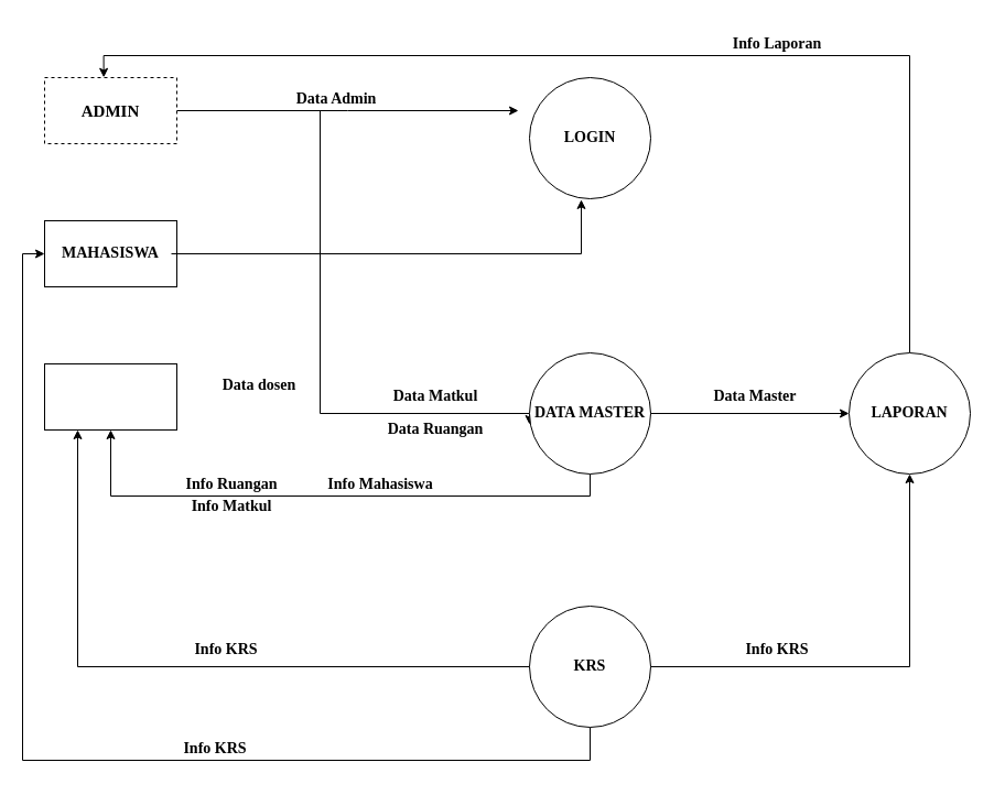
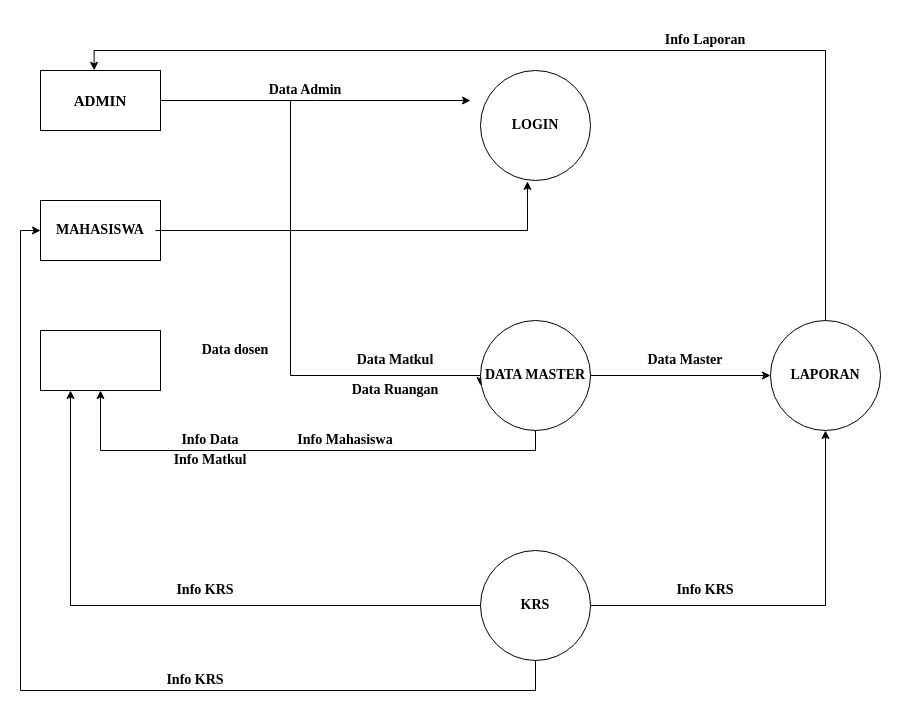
  <mxCell id="0" />
  <mxCell id="1" parent="0" />
  <mxCell id="2" style="edgeStyle=orthogonalEdgeStyle;rounded=0;orthogonalLoop=1;jettySize=auto;html=1;" edge="1" parent="1" source="4"><mxGeometry relative="1" as="geometry"><mxPoint x="470" y="100" as="targetPoint" /></mxGeometry></mxCell>
  <mxCell id="3" style="edgeStyle=orthogonalEdgeStyle;rounded=0;orthogonalLoop=1;jettySize=auto;html=1;entryX=0;entryY=0.75;entryDx=0;entryDy=0;" edge="1" parent="1" source="4" target="16"><mxGeometry relative="1" as="geometry"><Array as="points"><mxPoint x="290" y="100" /><mxPoint x="290" y="375" /><mxPoint x="480" y="375" /></Array></mxGeometry></mxCell>
- <mxCell id="4" value="&lt;b&gt;&lt;font face=&quot;Times New Roman&quot; style=&quot;font-size: 15px&quot;&gt;ADMIN&lt;/font&gt;&lt;/b&gt;" style="rounded=0;whiteSpace=wrap;html=1;dashed=1;" vertex="1" parent="1"><mxGeometry x="40" y="70" width="120" height="60" as="geometry" /></mxCell>
+ <mxCell id="4" value="&lt;b&gt;&lt;font face=&quot;Times New Roman&quot; style=&quot;font-size: 15px&quot;&gt;ADMIN&lt;/font&gt;&lt;/b&gt;" style="rounded=0;whiteSpace=wrap;html=1;" vertex="1" parent="1"><mxGeometry x="40" y="70" width="120" height="60" as="geometry" /></mxCell>
  <mxCell id="5" value="" style="rounded=0;whiteSpace=wrap;html=1;" vertex="1" parent="1"><mxGeometry x="40" y="200" width="120" height="60" as="geometry" /></mxCell>
  <mxCell id="6" value="" style="rounded=0;whiteSpace=wrap;html=1;" vertex="1" parent="1"><mxGeometry x="40" y="330" width="120" height="60" as="geometry" /></mxCell>
  <mxCell id="7" style="edgeStyle=orthogonalEdgeStyle;rounded=0;orthogonalLoop=1;jettySize=auto;html=1;entryX=0.427;entryY=1.008;entryDx=0;entryDy=0;entryPerimeter=0;" edge="1" parent="1" source="8" target="9"><mxGeometry relative="1" as="geometry" /></mxCell>
  <mxCell id="8" value="&lt;b&gt;&lt;font face=&quot;Times New Roman&quot; style=&quot;font-size: 14px&quot;&gt;MAHASISWA&lt;/font&gt;&lt;/b&gt;" style="text;html=1;strokeColor=none;fillColor=none;align=center;verticalAlign=middle;whiteSpace=wrap;rounded=0;" vertex="1" parent="1"><mxGeometry x="45" y="210" width="110" height="40" as="geometry" /></mxCell>
  <mxCell id="9" value="" style="ellipse;whiteSpace=wrap;html=1;aspect=fixed;" vertex="1" parent="1"><mxGeometry x="480" y="70" width="110" height="110" as="geometry" /></mxCell>
  <mxCell id="10" value="&lt;b&gt;&lt;font face=&quot;Times New Roman&quot; style=&quot;font-size: 14px&quot;&gt;LOGIN&lt;/font&gt;&lt;/b&gt;" style="text;html=1;strokeColor=none;fillColor=none;align=center;verticalAlign=middle;whiteSpace=wrap;rounded=0;" vertex="1" parent="1"><mxGeometry x="480" y="105" width="110" height="40" as="geometry" /></mxCell>
  <mxCell id="11" value="&lt;font face=&quot;Times New Roman&quot;&gt;&lt;span style=&quot;font-size: 14px&quot;&gt;&lt;b&gt;Data Admin&lt;/b&gt;&lt;/span&gt;&lt;/font&gt;" style="text;html=1;strokeColor=none;fillColor=none;align=center;verticalAlign=middle;whiteSpace=wrap;rounded=0;" vertex="1" parent="1"><mxGeometry x="250" y="70" width="110" height="40" as="geometry" /></mxCell>
  <mxCell id="12" value="&lt;font face=&quot;Times New Roman&quot;&gt;&lt;span style=&quot;font-size: 14px&quot;&gt;&lt;b&gt;Data dosen&lt;/b&gt;&lt;/span&gt;&lt;/font&gt;" style="text;html=1;strokeColor=none;fillColor=none;align=center;verticalAlign=middle;whiteSpace=wrap;rounded=0;" vertex="1" parent="1"><mxGeometry x="180" y="330" width="110" height="40" as="geometry" /></mxCell>
  <mxCell id="13" style="edgeStyle=orthogonalEdgeStyle;rounded=0;orthogonalLoop=1;jettySize=auto;html=1;entryX=0.5;entryY=1;entryDx=0;entryDy=0;" edge="1" parent="1" source="14" target="6"><mxGeometry relative="1" as="geometry"><Array as="points"><mxPoint x="535" y="450" /><mxPoint x="100" y="450" /></Array></mxGeometry></mxCell>
  <mxCell id="14" value="" style="ellipse;whiteSpace=wrap;html=1;aspect=fixed;" vertex="1" parent="1"><mxGeometry x="480" y="320" width="110" height="110" as="geometry" /></mxCell>
  <mxCell id="15" style="edgeStyle=orthogonalEdgeStyle;rounded=0;orthogonalLoop=1;jettySize=auto;html=1;entryX=0;entryY=0.5;entryDx=0;entryDy=0;" edge="1" parent="1" source="16" target="31"><mxGeometry relative="1" as="geometry" /></mxCell>
  <mxCell id="16" value="&lt;b&gt;&lt;font face=&quot;Times New Roman&quot; style=&quot;font-size: 14px&quot;&gt;DATA MASTER&lt;/font&gt;&lt;/b&gt;" style="text;html=1;strokeColor=none;fillColor=none;align=center;verticalAlign=middle;whiteSpace=wrap;rounded=0;" vertex="1" parent="1"><mxGeometry x="480" y="355" width="110" height="40" as="geometry" /></mxCell>
  <mxCell id="17" value="&lt;font face=&quot;Times New Roman&quot;&gt;&lt;span style=&quot;font-size: 14px&quot;&gt;&lt;b&gt;Data Matkul&lt;/b&gt;&lt;/span&gt;&lt;/font&gt;" style="text;html=1;strokeColor=none;fillColor=none;align=center;verticalAlign=middle;whiteSpace=wrap;rounded=0;" vertex="1" parent="1"><mxGeometry x="340" y="340" width="110" height="40" as="geometry" /></mxCell>
  <mxCell id="18" value="&lt;font face=&quot;Times New Roman&quot;&gt;&lt;span style=&quot;font-size: 14px&quot;&gt;&lt;b&gt;Data Ruangan&lt;/b&gt;&lt;/span&gt;&lt;/font&gt;" style="text;html=1;strokeColor=none;fillColor=none;align=center;verticalAlign=middle;whiteSpace=wrap;rounded=0;" vertex="1" parent="1"><mxGeometry x="340" y="370" width="110" height="40" as="geometry" /></mxCell>
- <mxCell id="19" value="&lt;font face=&quot;Times New Roman&quot;&gt;&lt;span style=&quot;font-size: 14px&quot;&gt;&lt;b&gt;Info Ruangan&lt;/b&gt;&lt;/span&gt;&lt;/font&gt;" style="text;html=1;strokeColor=none;fillColor=none;align=center;verticalAlign=middle;whiteSpace=wrap;rounded=0;" vertex="1" parent="1"><mxGeometry x="155" y="420" width="110" height="40" as="geometry" /></mxCell>
+ <mxCell id="19" value="&lt;font face=&quot;Times New Roman&quot;&gt;&lt;span style=&quot;font-size: 14px&quot;&gt;&lt;b&gt;Info Data&lt;/b&gt;&lt;/span&gt;&lt;/font&gt;" style="text;html=1;strokeColor=none;fillColor=none;align=center;verticalAlign=middle;whiteSpace=wrap;rounded=0;" vertex="1" parent="1"><mxGeometry x="155" y="420" width="110" height="40" as="geometry" /></mxCell>
  <mxCell id="20" value="&lt;font face=&quot;Times New Roman&quot;&gt;&lt;span style=&quot;font-size: 14px&quot;&gt;&lt;b&gt;Info Matkul&lt;/b&gt;&lt;/span&gt;&lt;/font&gt;" style="text;html=1;strokeColor=none;fillColor=none;align=center;verticalAlign=middle;whiteSpace=wrap;rounded=0;" vertex="1" parent="1"><mxGeometry x="155" y="440" width="110" height="40" as="geometry" /></mxCell>
  <mxCell id="21" value="&lt;font face=&quot;Times New Roman&quot;&gt;&lt;span style=&quot;font-size: 14px&quot;&gt;&lt;b&gt;Info Mahasiswa&lt;/b&gt;&lt;/span&gt;&lt;/font&gt;" style="text;html=1;strokeColor=none;fillColor=none;align=center;verticalAlign=middle;whiteSpace=wrap;rounded=0;" vertex="1" parent="1"><mxGeometry x="290" y="420" width="110" height="40" as="geometry" /></mxCell>
  <mxCell id="22" style="edgeStyle=orthogonalEdgeStyle;rounded=0;orthogonalLoop=1;jettySize=auto;html=1;entryX=0;entryY=0.5;entryDx=0;entryDy=0;" edge="1" parent="1" source="23" target="5"><mxGeometry relative="1" as="geometry"><Array as="points"><mxPoint x="535" y="690" /><mxPoint x="20" y="690" /><mxPoint x="20" y="230" /></Array></mxGeometry></mxCell>
  <mxCell id="23" value="" style="ellipse;whiteSpace=wrap;html=1;aspect=fixed;" vertex="1" parent="1"><mxGeometry x="480" y="550" width="110" height="110" as="geometry" /></mxCell>
  <mxCell id="24" style="edgeStyle=orthogonalEdgeStyle;rounded=0;orthogonalLoop=1;jettySize=auto;html=1;entryX=0.25;entryY=1;entryDx=0;entryDy=0;" edge="1" parent="1" source="26" target="6"><mxGeometry relative="1" as="geometry" /></mxCell>
  <mxCell id="25" style="edgeStyle=orthogonalEdgeStyle;rounded=0;orthogonalLoop=1;jettySize=auto;html=1;entryX=0.5;entryY=1;entryDx=0;entryDy=0;" edge="1" parent="1" source="26" target="30"><mxGeometry relative="1" as="geometry" /></mxCell>
  <mxCell id="26" value="&lt;b&gt;&lt;font face=&quot;Times New Roman&quot; style=&quot;font-size: 14px&quot;&gt;KRS&lt;/font&gt;&lt;/b&gt;" style="text;html=1;strokeColor=none;fillColor=none;align=center;verticalAlign=middle;whiteSpace=wrap;rounded=0;" vertex="1" parent="1"><mxGeometry x="480" y="585" width="110" height="40" as="geometry" /></mxCell>
  <mxCell id="27" value="&lt;font face=&quot;Times New Roman&quot;&gt;&lt;span style=&quot;font-size: 14px&quot;&gt;&lt;b&gt;Info KRS&lt;/b&gt;&lt;/span&gt;&lt;/font&gt;" style="text;html=1;strokeColor=none;fillColor=none;align=center;verticalAlign=middle;whiteSpace=wrap;rounded=0;" vertex="1" parent="1"><mxGeometry x="150" y="570" width="110" height="40" as="geometry" /></mxCell>
  <mxCell id="28" value="&lt;font face=&quot;Times New Roman&quot;&gt;&lt;span style=&quot;font-size: 14px&quot;&gt;&lt;b&gt;Info KRS&lt;/b&gt;&lt;/span&gt;&lt;/font&gt;" style="text;html=1;strokeColor=none;fillColor=none;align=center;verticalAlign=middle;whiteSpace=wrap;rounded=0;" vertex="1" parent="1"><mxGeometry x="140" y="660" width="110" height="40" as="geometry" /></mxCell>
  <mxCell id="29" style="edgeStyle=orthogonalEdgeStyle;rounded=0;orthogonalLoop=1;jettySize=auto;html=1;entryX=0.447;entryY=-0.003;entryDx=0;entryDy=0;entryPerimeter=0;" edge="1" parent="1" source="30" target="4"><mxGeometry relative="1" as="geometry"><Array as="points"><mxPoint x="825" y="50" /><mxPoint x="94" y="50" /></Array></mxGeometry></mxCell>
  <mxCell id="30" value="" style="ellipse;whiteSpace=wrap;html=1;aspect=fixed;" vertex="1" parent="1"><mxGeometry x="770" y="320" width="110" height="110" as="geometry" /></mxCell>
  <mxCell id="31" value="&lt;font face=&quot;Times New Roman&quot;&gt;&lt;span style=&quot;font-size: 14px&quot;&gt;&lt;b&gt;LAPORAN&lt;/b&gt;&lt;/span&gt;&lt;/font&gt;" style="text;html=1;strokeColor=none;fillColor=none;align=center;verticalAlign=middle;whiteSpace=wrap;rounded=0;" vertex="1" parent="1"><mxGeometry x="770" y="355" width="110" height="40" as="geometry" /></mxCell>
  <mxCell id="32" value="&lt;font face=&quot;Times New Roman&quot;&gt;&lt;span style=&quot;font-size: 14px&quot;&gt;&lt;b&gt;Data Master&lt;/b&gt;&lt;/span&gt;&lt;/font&gt;" style="text;html=1;strokeColor=none;fillColor=none;align=center;verticalAlign=middle;whiteSpace=wrap;rounded=0;" vertex="1" parent="1"><mxGeometry x="630" y="340" width="110" height="40" as="geometry" /></mxCell>
  <mxCell id="33" value="&lt;font face=&quot;Times New Roman&quot;&gt;&lt;span style=&quot;font-size: 14px&quot;&gt;&lt;b&gt;Info KRS&lt;/b&gt;&lt;/span&gt;&lt;/font&gt;" style="text;html=1;strokeColor=none;fillColor=none;align=center;verticalAlign=middle;whiteSpace=wrap;rounded=0;" vertex="1" parent="1"><mxGeometry x="650" y="570" width="110" height="40" as="geometry" /></mxCell>
  <mxCell id="34" value="&lt;font face=&quot;Times New Roman&quot;&gt;&lt;span style=&quot;font-size: 14px&quot;&gt;&lt;b&gt;Info Laporan&lt;/b&gt;&lt;/span&gt;&lt;/font&gt;" style="text;html=1;strokeColor=none;fillColor=none;align=center;verticalAlign=middle;whiteSpace=wrap;rounded=0;" vertex="1" parent="1"><mxGeometry x="650" y="20" width="110" height="40" as="geometry" /></mxCell>
